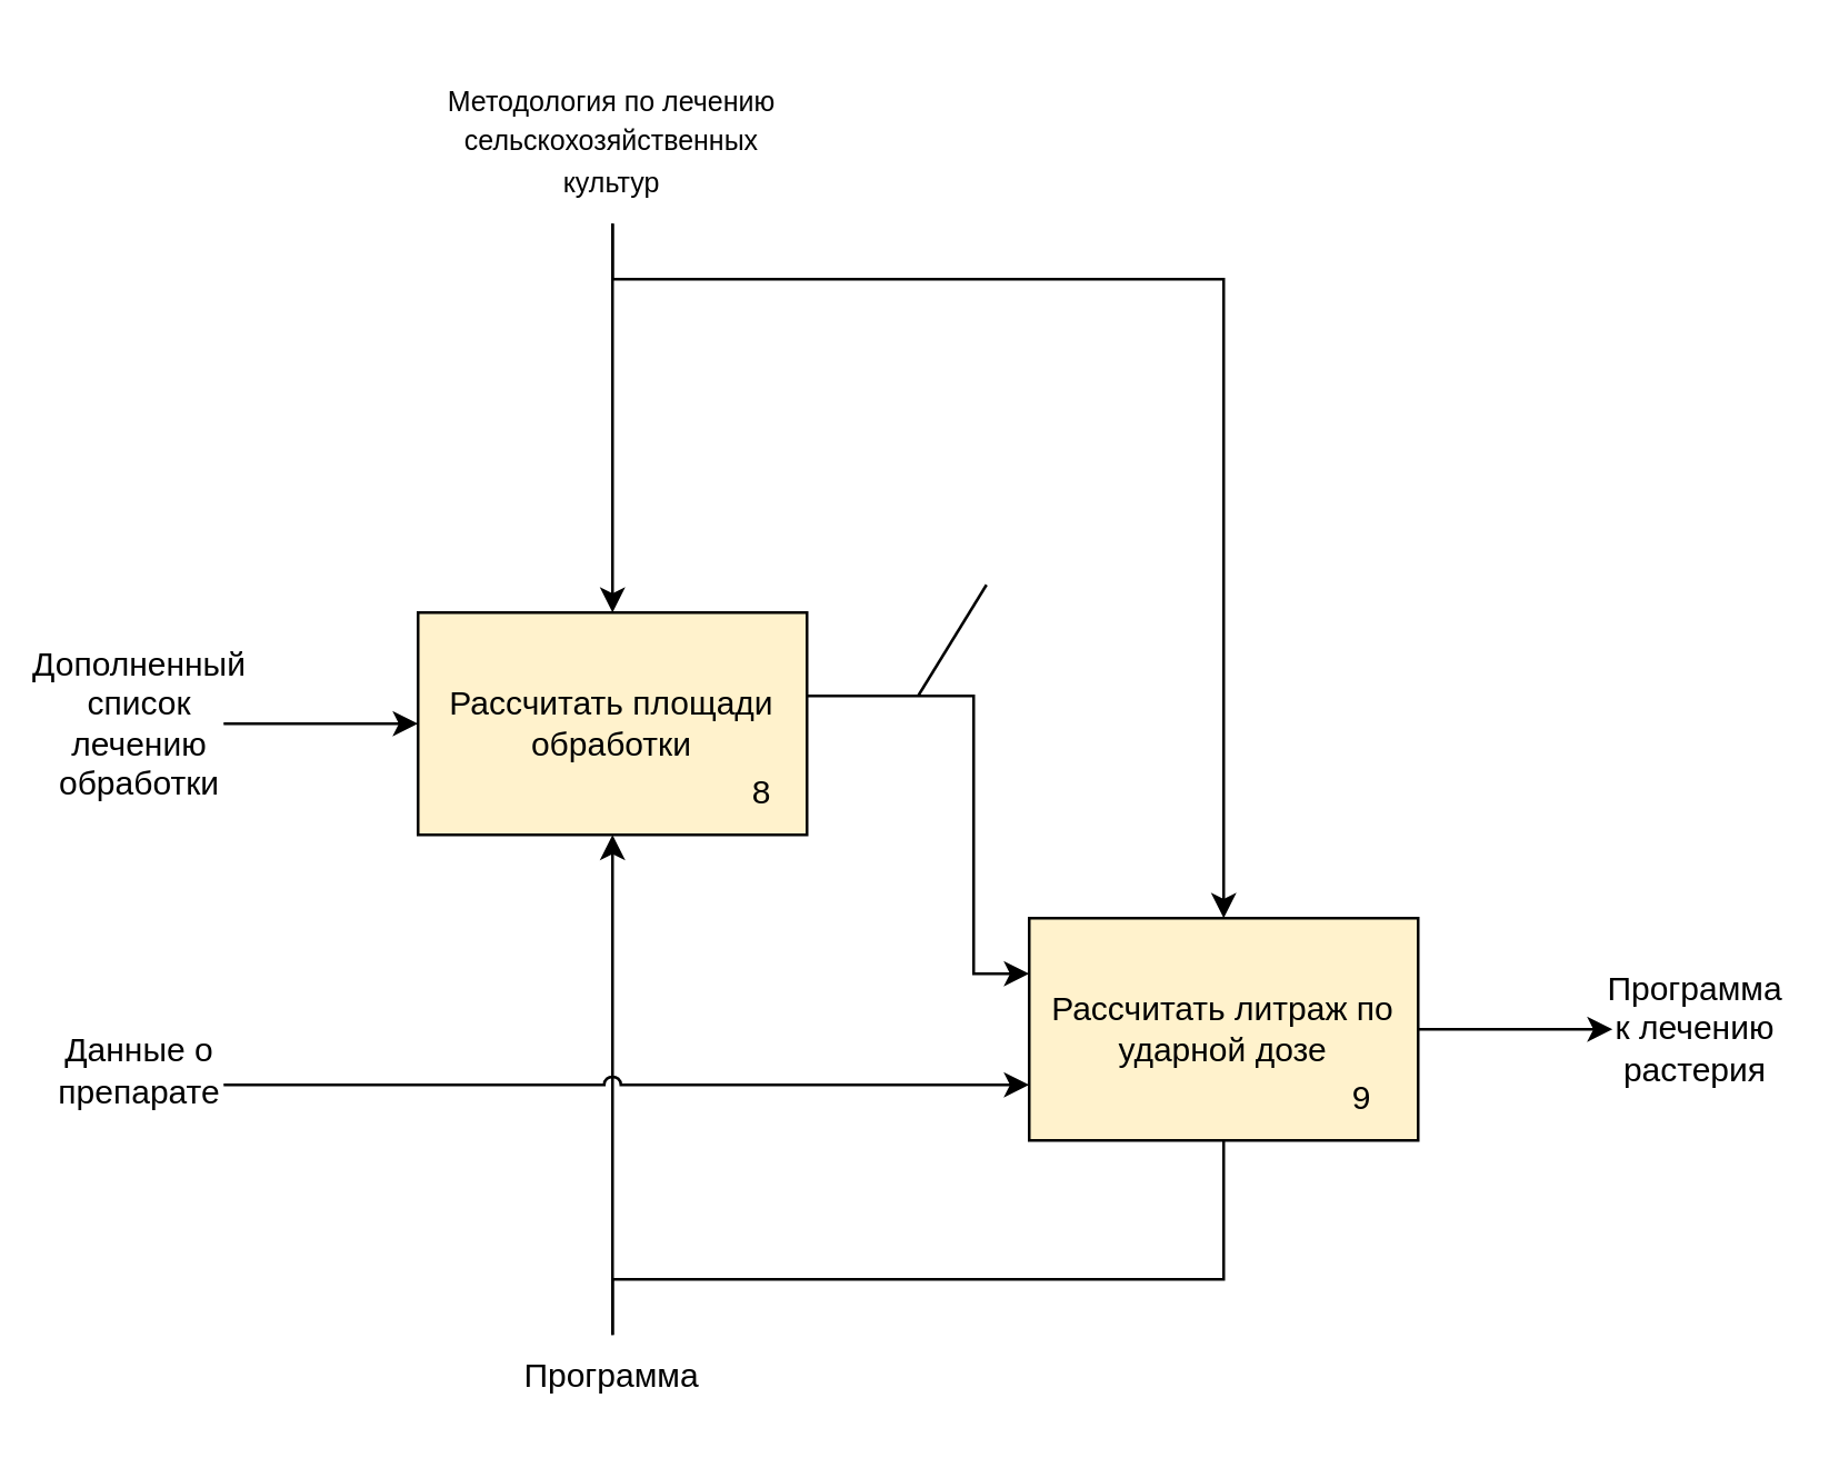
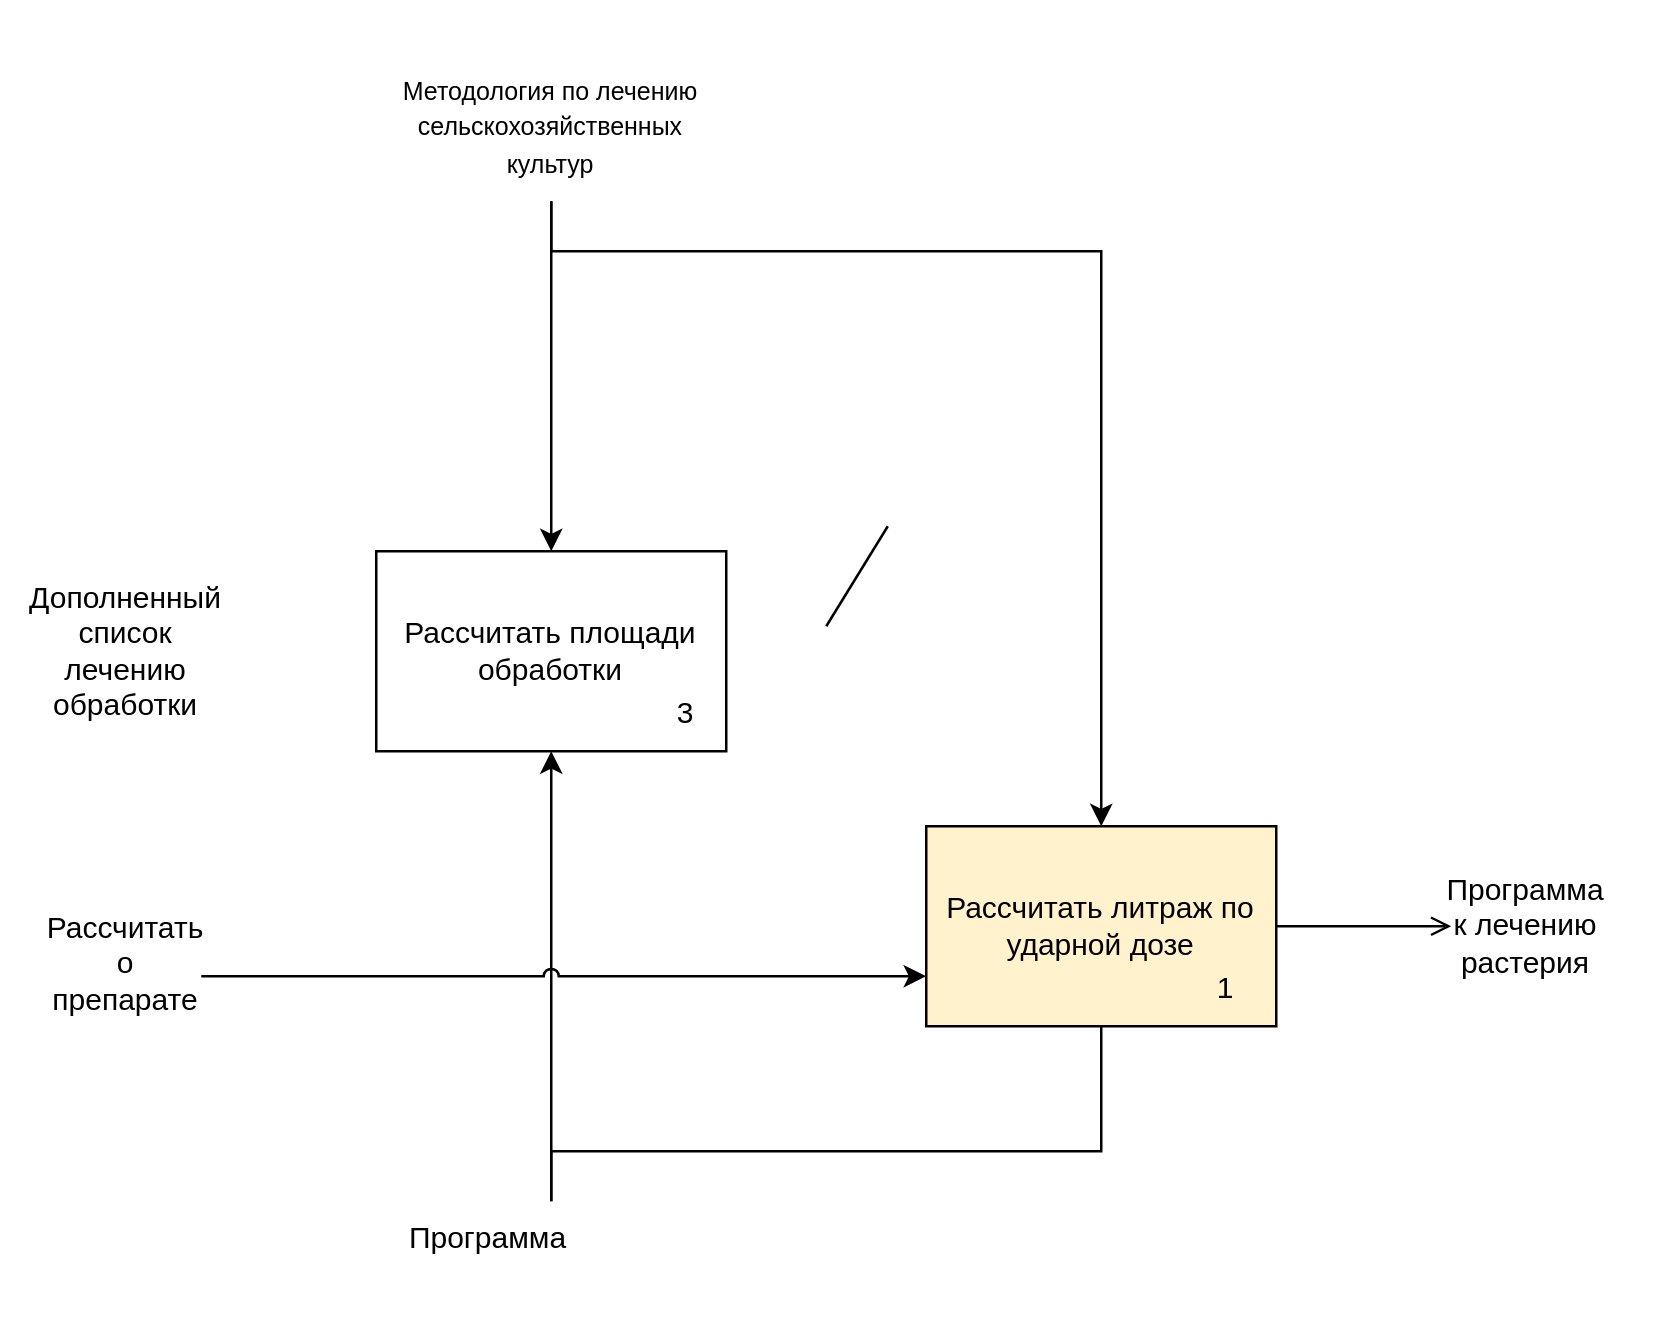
  <mxCell id="0" />
  <mxCell id="1" parent="0" />
  <mxCell id="2" style="edgeStyle=orthogonalEdgeStyle;rounded=0;orthogonalLoop=1;jettySize=auto;html=1;" edge="1" parent="1" source="4" target="11"><mxGeometry relative="1" as="geometry"><Array as="points"><mxPoint x="220" y="180" /><mxPoint x="220" y="180" /></Array></mxGeometry></mxCell>
  <mxCell id="3" style="edgeStyle=orthogonalEdgeStyle;rounded=0;orthogonalLoop=1;jettySize=auto;html=1;" edge="1" parent="1" source="4" target="14"><mxGeometry relative="1" as="geometry"><Array as="points"><mxPoint x="220" y="100" /><mxPoint x="440" y="100" /></Array></mxGeometry></mxCell>
  <mxCell id="4" value="&lt;font style=&quot;font-size: 10px;&quot;&gt;Методология по лечению сельскохозяйственных культур&lt;/font&gt;" style="text;html=1;align=center;verticalAlign=middle;whiteSpace=wrap;rounded=0;" vertex="1" parent="1"><mxGeometry x="160" y="20" width="120" height="60" as="geometry" /></mxCell>
  <mxCell id="5" style="edgeStyle=orthogonalEdgeStyle;rounded=0;orthogonalLoop=1;jettySize=auto;html=1;" edge="1" parent="1" source="7" target="11"><mxGeometry relative="1" as="geometry"><Array as="points"><mxPoint x="220" y="380" /><mxPoint x="220" y="380" /></Array></mxGeometry></mxCell>
  <mxCell id="6" style="edgeStyle=orthogonalEdgeStyle;rounded=0;orthogonalLoop=1;jettySize=auto;html=1;endArrow=none;" edge="1" parent="1" source="7" target="14"><mxGeometry relative="1" as="geometry"><Array as="points"><mxPoint x="220" y="460" /><mxPoint x="440" y="460" /></Array></mxGeometry></mxCell>
- <mxCell id="7" value="Программа" style="text;html=1;align=center;verticalAlign=middle;whiteSpace=wrap;rounded=0;" vertex="1" parent="1"><mxGeometry x="190" y="480" width="60" height="30" as="geometry" /></mxCell>
+ <mxCell id="7" value="Программа" style="text;html=1;align=center;verticalAlign=middle;whiteSpace=wrap;rounded=0;" vertex="1" parent="1"><mxGeometry x="165" y="480" width="60" height="30" as="geometry" /></mxCell>
  <mxCell id="8" style="edgeStyle=orthogonalEdgeStyle;rounded=0;orthogonalLoop=1;jettySize=auto;html=1;jumpStyle=arc;" edge="1" parent="1" source="9" target="14"><mxGeometry relative="1" as="geometry"><Array as="points"><mxPoint x="320" y="390" /><mxPoint x="320" y="390" /></Array></mxGeometry></mxCell>
- <mxCell id="9" value="Данные о препарате" style="text;html=1;align=center;verticalAlign=middle;whiteSpace=wrap;rounded=0;" vertex="1" parent="1"><mxGeometry x="20" y="360" width="60" height="50" as="geometry" /></mxCell>
- <mxCell id="10" style="edgeStyle=orthogonalEdgeStyle;rounded=0;orthogonalLoop=1;jettySize=auto;html=1;" edge="1" parent="1" source="13" target="11"><mxGeometry relative="1" as="geometry"><mxPoint x="450" y="240" as="sourcePoint" /><Array as="points"><mxPoint x="100" y="260" /><mxPoint x="100" y="260" /></Array><mxPoint x="100" y="260" as="targetPoint" /></mxGeometry></mxCell>
- <mxCell id="11" value="Рассчитать площади обработки" style="rounded=0;whiteSpace=wrap;html=1;fillColor=#fff2cc;" vertex="1" parent="1"><mxGeometry x="150" y="220" width="140" height="80" as="geometry" /></mxCell>
- <mxCell id="12" value="8" style="text;html=1;align=center;verticalAlign=middle;whiteSpace=wrap;rounded=0;" vertex="1" parent="1"><mxGeometry x="244" y="270" width="60" height="30" as="geometry" /></mxCell>
+ <mxCell id="9" value="Рассчитать о препарате" style="text;html=1;align=center;verticalAlign=middle;whiteSpace=wrap;rounded=0;" vertex="1" parent="1"><mxGeometry x="20" y="360" width="60" height="50" as="geometry" /></mxCell>
+ <mxCell id="11" value="Рассчитать площади обработки" style="rounded=0;whiteSpace=wrap;html=1;" vertex="1" parent="1"><mxGeometry x="150" y="220" width="140" height="80" as="geometry" /></mxCell>
+ <mxCell id="12" value="3" style="text;html=1;align=center;verticalAlign=middle;whiteSpace=wrap;rounded=0;" vertex="1" parent="1"><mxGeometry x="244" y="270" width="60" height="30" as="geometry" /></mxCell>
  <mxCell id="13" value="Дополненный список лечению обработки" style="text;html=1;align=center;verticalAlign=middle;whiteSpace=wrap;rounded=0;" vertex="1" parent="1"><mxGeometry x="20" y="235" width="60" height="50" as="geometry" /></mxCell>
  <mxCell id="14" value="Рассчитать литраж по ударной дозе" style="rounded=0;whiteSpace=wrap;html=1;fillColor=#fff2cc;" vertex="1" parent="1"><mxGeometry x="370" y="330" width="140" height="80" as="geometry" /></mxCell>
- <mxCell id="15" value="9" style="text;html=1;align=center;verticalAlign=middle;whiteSpace=wrap;rounded=0;" vertex="1" parent="1"><mxGeometry x="460" y="380" width="60" height="30" as="geometry" /></mxCell>
- <mxCell id="16" style="edgeStyle=orthogonalEdgeStyle;rounded=0;orthogonalLoop=1;jettySize=auto;html=1;" edge="1" parent="1" source="11" target="14"><mxGeometry relative="1" as="geometry"><mxPoint x="350" y="210" as="sourcePoint" /><Array as="points"><mxPoint x="350" y="250" /><mxPoint x="350" y="350" /></Array></mxGeometry></mxCell>
+ <mxCell id="15" value="1" style="text;html=1;align=center;verticalAlign=middle;whiteSpace=wrap;rounded=0;" vertex="1" parent="1"><mxGeometry x="460" y="380" width="60" height="30" as="geometry" /></mxCell>
  <mxCell id="17" value="" style="endArrow=none;html=1;rounded=0;" edge="1" parent="1"><mxGeometry width="50" height="50" relative="1" as="geometry"><mxPoint x="330" y="250" as="sourcePoint" /><mxPoint x="354.615" y="210" as="targetPoint" /></mxGeometry></mxCell>
- <mxCell id="18" style="edgeStyle=orthogonalEdgeStyle;rounded=0;orthogonalLoop=1;jettySize=auto;html=1;" edge="1" parent="1" source="14" target="19"><mxGeometry relative="1" as="geometry"><mxPoint x="730" y="460" as="sourcePoint" /></mxGeometry></mxCell>
+ <mxCell id="18" style="edgeStyle=orthogonalEdgeStyle;rounded=0;orthogonalLoop=1;jettySize=auto;html=1;endArrow=open;" edge="1" parent="1" source="14" target="19"><mxGeometry relative="1" as="geometry"><mxPoint x="730" y="460" as="sourcePoint" /></mxGeometry></mxCell>
  <mxCell id="19" value="Программа к лечению растерия" style="text;html=1;align=center;verticalAlign=middle;whiteSpace=wrap;rounded=0;" vertex="1" parent="1"><mxGeometry x="580" y="345" width="60" height="50" as="geometry" /></mxCell>
